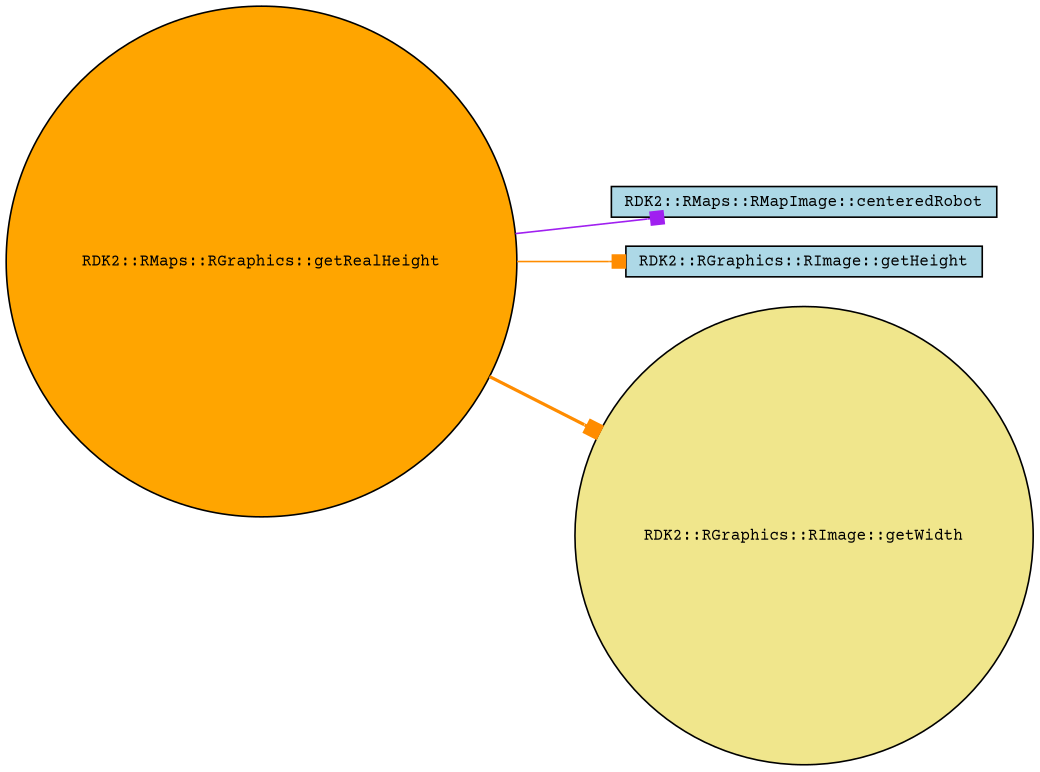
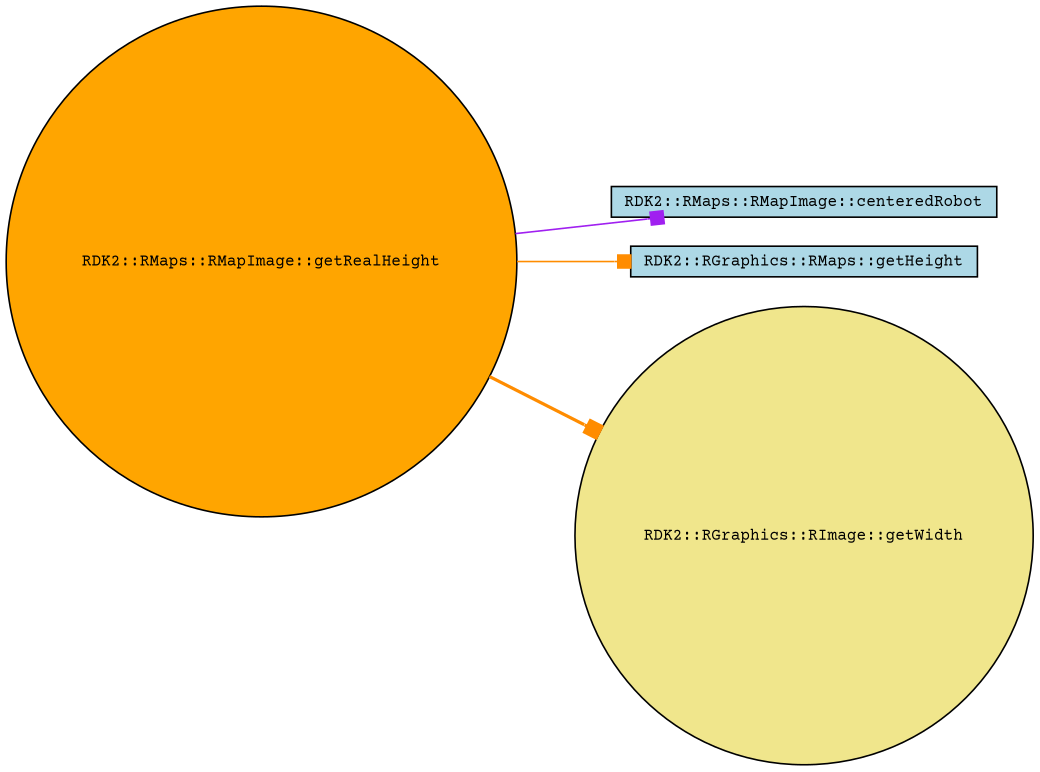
  digraph {
    fontname="Courier Prime"
    rankdir=LR
    node [color=black fillcolor=lightblue fontname="Courier Prime" fontsize=10 shape=box style=filled]
    edge [arrowhead=box color=darkorange fontname="Courier Prime" fontsize=10 labelfontname="FreeSans.ttf" labelfontsize=10 style=solid]
    n1 [fontcolor=black height=0.2 label="RDK2::RMaps::RMapImage::centeredRobot" width=0.4]
-   n2 [fillcolor=orange height=0.2 label="RDK2::RMaps::RGraphics::getRealHeight" shape=circle width=0.4]
-   n3 [height=0.2 label="RDK2::RGraphics::RImage::getHeight" width=0.4]
+   n2 [fillcolor=orange height=0.2 label="RDK2::RMaps::RMapImage::getRealHeight" shape=circle width=0.4]
+   n3 [height=0.2 label="RDK2::RGraphics::RMaps::getHeight" width=0.4]
    n4 [fillcolor=khaki height=0.2 label="RDK2::RGraphics::RImage::getWidth" shape=circle width=0.4]
    n2 -> n1 [color=purple]
    n2 -> n3
    n2 -> n4 [style=bold]
  }
